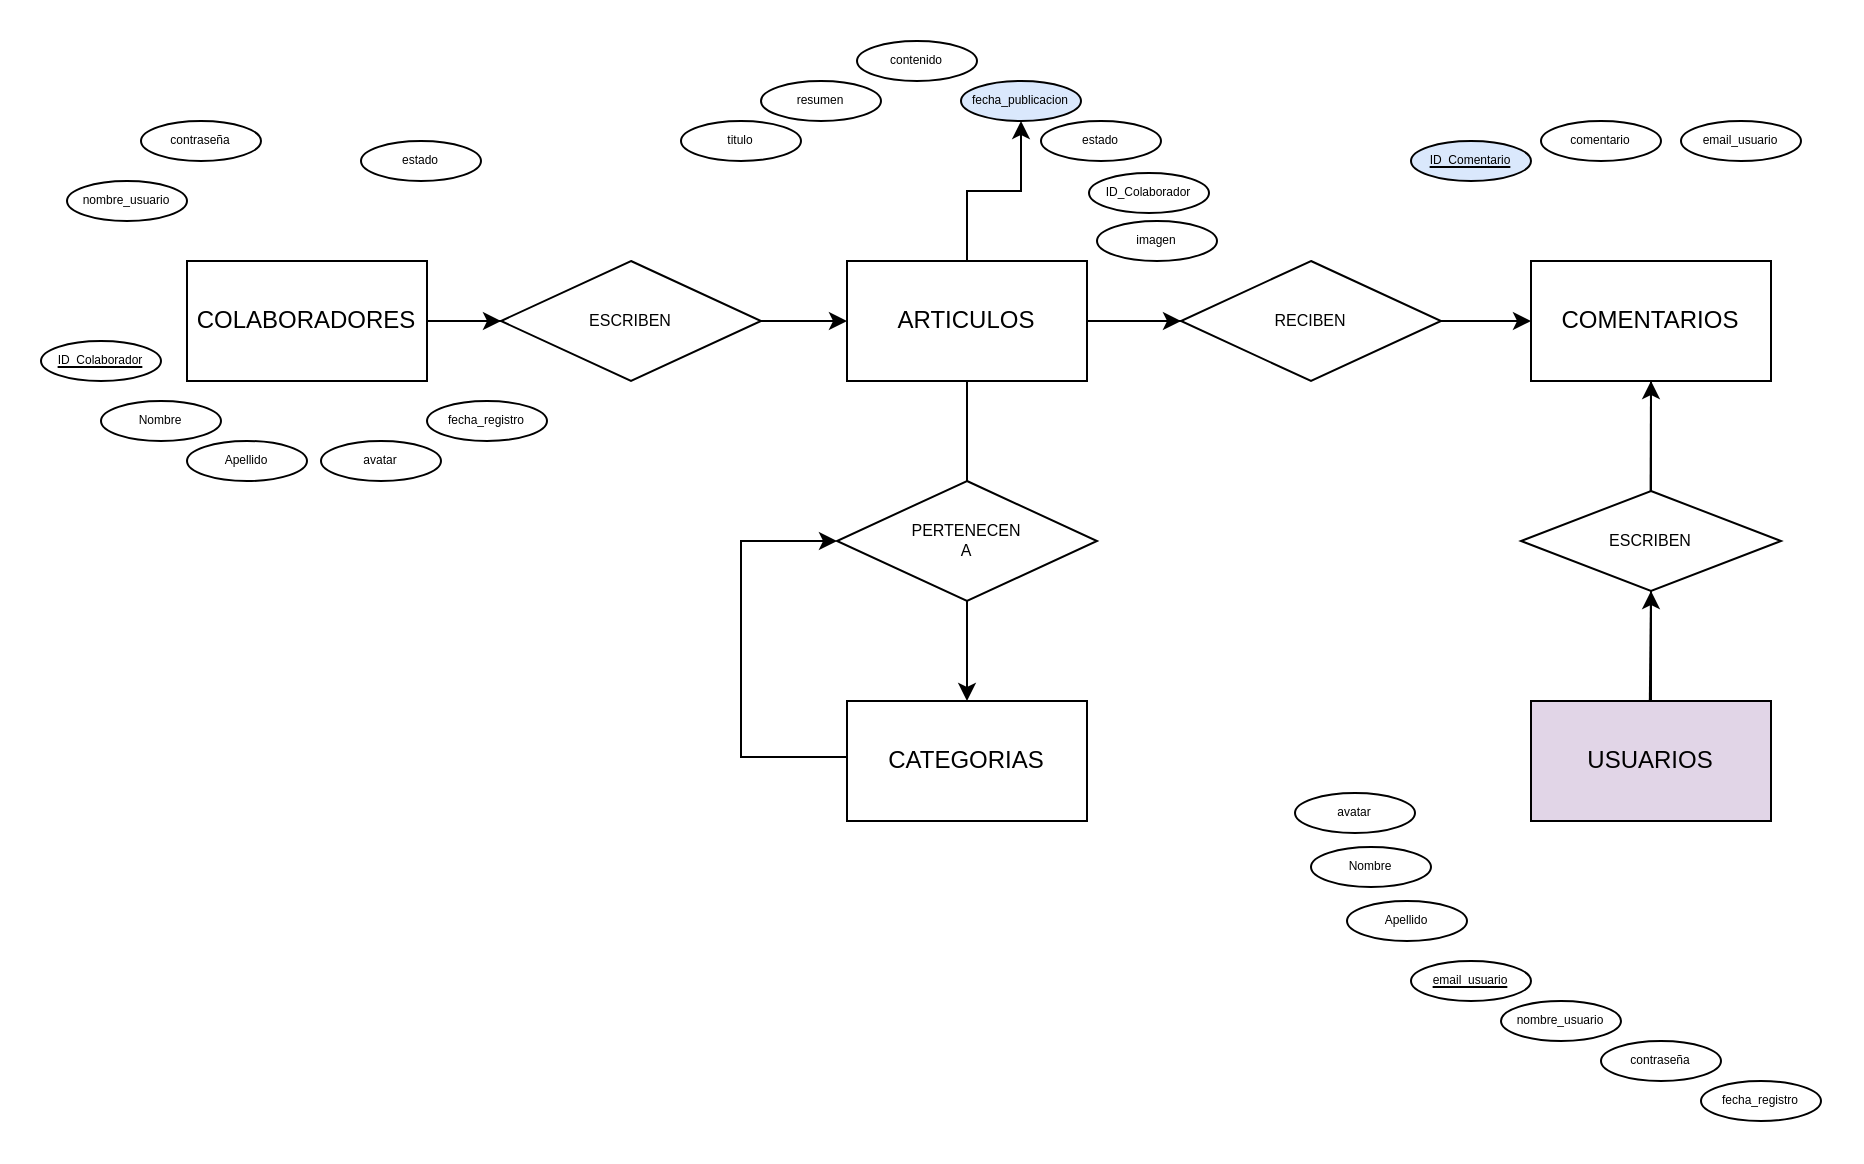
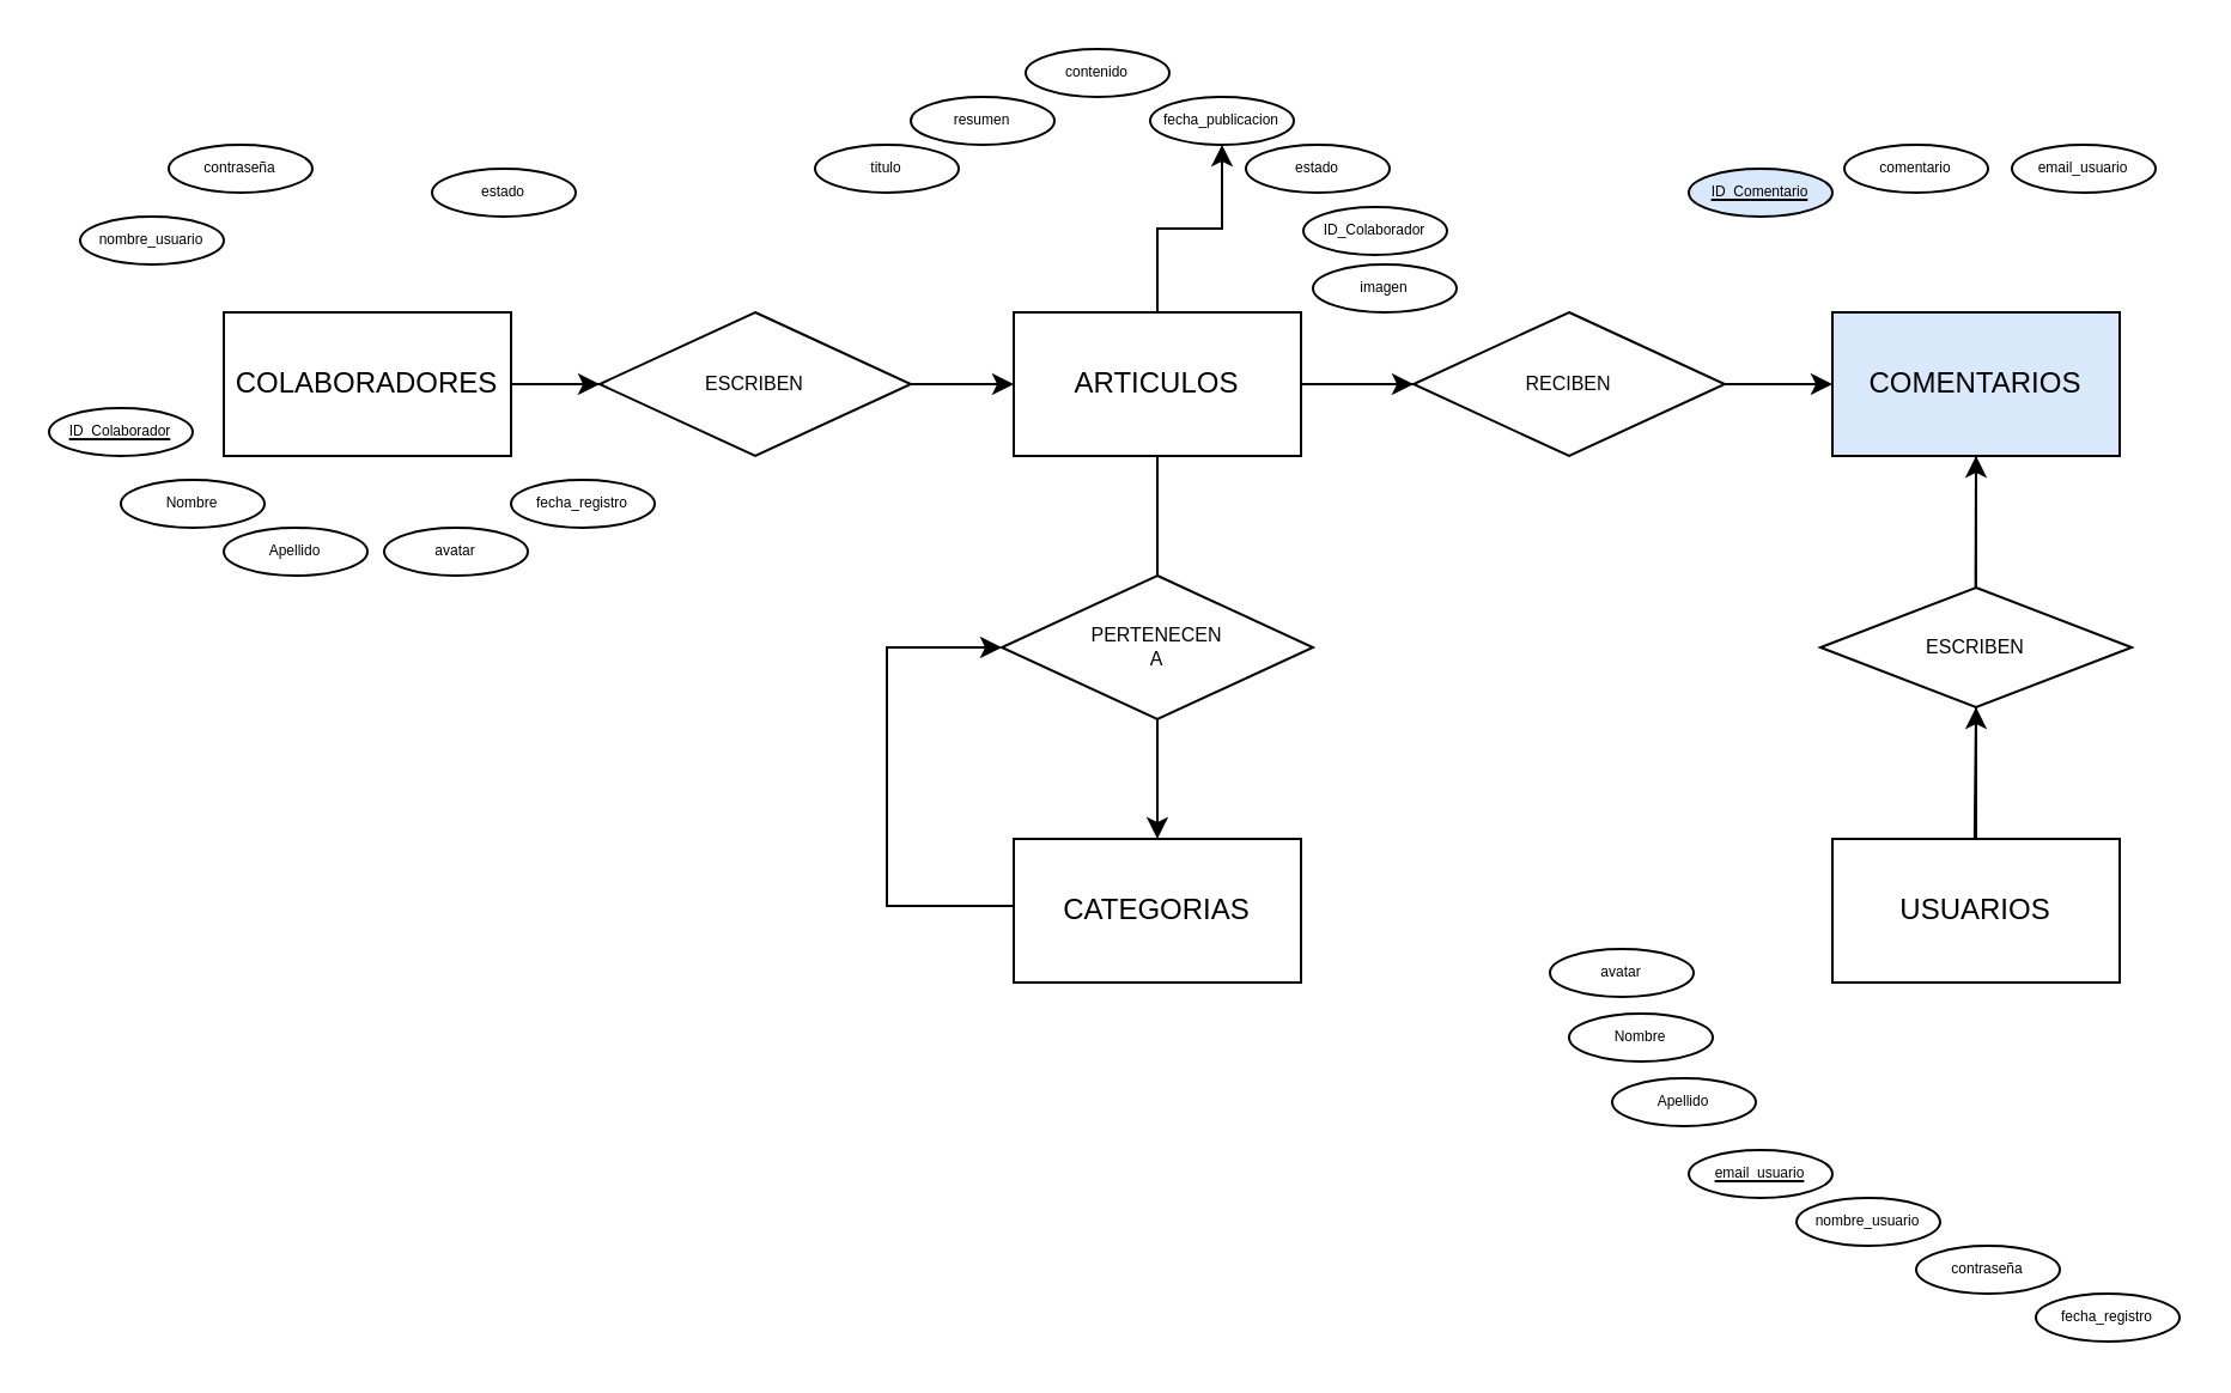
  <mxCell id="0" />
  <mxCell id="1" parent="0" />
  <mxCell id="2" value="" style="edgeStyle=orthogonalEdgeStyle;rounded=0;orthogonalLoop=1;jettySize=auto;html=1;" edge="1" parent="1" source="3" target="13"><mxGeometry relative="1" as="geometry" /></mxCell>
  <mxCell id="3" value="COLABORADORES" style="rounded=0;whiteSpace=wrap;html=1;" vertex="1" parent="1"><mxGeometry x="93" y="130" width="120" height="60" as="geometry" /></mxCell>
  <mxCell id="4" value="" style="edgeStyle=orthogonalEdgeStyle;rounded=0;orthogonalLoop=1;jettySize=auto;html=1;" edge="1" parent="1" source="6" target="15"><mxGeometry relative="1" as="geometry" /></mxCell>
  <mxCell id="5" value="" style="edgeStyle=orthogonalEdgeStyle;rounded=0;orthogonalLoop=1;jettySize=auto;html=1;" edge="1" parent="1" source="6" target="36"><mxGeometry relative="1" as="geometry" /></mxCell>
  <mxCell id="6" value="ARTICULOS" style="rounded=0;whiteSpace=wrap;html=1;" vertex="1" parent="1"><mxGeometry x="423" y="130" width="120" height="60" as="geometry" /></mxCell>
  <mxCell id="7" style="edgeStyle=orthogonalEdgeStyle;rounded=0;orthogonalLoop=1;jettySize=auto;html=1;exitX=0;exitY=0.25;exitDx=0;exitDy=0;entryX=0;entryY=0.5;entryDx=0;entryDy=0;" edge="1" parent="1" source="8" target="17"><mxGeometry relative="1" as="geometry"><Array as="points"><mxPoint x="370" y="378" /><mxPoint x="370" y="270" /></Array></mxGeometry></mxCell>
  <mxCell id="8" value="CATEGORIAS" style="rounded=0;whiteSpace=wrap;html=1;" vertex="1" parent="1"><mxGeometry x="423" y="350" width="120" height="60" as="geometry" /></mxCell>
- <mxCell id="9" value="COMENTARIOS" style="rounded=0;whiteSpace=wrap;html=1;" vertex="1" parent="1"><mxGeometry x="765" y="130" width="120" height="60" as="geometry" /></mxCell>
+ <mxCell id="9" value="COMENTARIOS" style="rounded=0;whiteSpace=wrap;html=1;fillColor=#dae8fc;" vertex="1" parent="1"><mxGeometry x="765" y="130" width="120" height="60" as="geometry" /></mxCell>
  <mxCell id="10" value="" style="edgeStyle=orthogonalEdgeStyle;rounded=0;orthogonalLoop=1;jettySize=auto;html=1;" edge="1" parent="1" source="11" target="19"><mxGeometry relative="1" as="geometry" /></mxCell>
- <mxCell id="11" value="USUARIOS" style="rounded=0;whiteSpace=wrap;html=1;fillColor=#e1d5e7;" vertex="1" parent="1"><mxGeometry x="765" y="350" width="120" height="60" as="geometry" /></mxCell>
+ <mxCell id="11" value="USUARIOS" style="rounded=0;whiteSpace=wrap;html=1;" vertex="1" parent="1"><mxGeometry x="765" y="350" width="120" height="60" as="geometry" /></mxCell>
  <mxCell id="12" value="" style="edgeStyle=orthogonalEdgeStyle;rounded=0;orthogonalLoop=1;jettySize=auto;html=1;" edge="1" parent="1" source="13" target="6"><mxGeometry relative="1" as="geometry" /></mxCell>
  <mxCell id="13" value="ESCRIBEN" style="rhombus;whiteSpace=wrap;html=1;fontSize=8;" vertex="1" parent="1"><mxGeometry x="250" y="130" width="130" height="60" as="geometry" /></mxCell>
  <mxCell id="14" value="" style="edgeStyle=orthogonalEdgeStyle;rounded=0;orthogonalLoop=1;jettySize=auto;html=1;" edge="1" parent="1" source="15" target="9"><mxGeometry relative="1" as="geometry" /></mxCell>
  <mxCell id="15" value="RECIBEN" style="rhombus;whiteSpace=wrap;html=1;fontSize=8;" vertex="1" parent="1"><mxGeometry x="590" y="130" width="130" height="60" as="geometry" /></mxCell>
  <mxCell id="16" value="" style="edgeStyle=orthogonalEdgeStyle;rounded=0;orthogonalLoop=1;jettySize=auto;html=1;" edge="1" parent="1" source="17" target="8"><mxGeometry relative="1" as="geometry" /></mxCell>
  <mxCell id="17" value="&lt;font style=&quot;font-size: 8px;&quot;&gt;PERTENECEN &lt;br style=&quot;font-size: 8px;&quot;&gt;A&lt;/font&gt;" style="rhombus;whiteSpace=wrap;html=1;fontSize=8;" vertex="1" parent="1"><mxGeometry x="418" y="240" width="130" height="60" as="geometry" /></mxCell>
  <mxCell id="18" value="" style="edgeStyle=orthogonalEdgeStyle;rounded=0;orthogonalLoop=1;jettySize=auto;html=1;" edge="1" parent="1" source="19" target="9"><mxGeometry relative="1" as="geometry" /></mxCell>
  <mxCell id="19" value="ESCRIBEN" style="rhombus;whiteSpace=wrap;html=1;fontSize=8;" vertex="1" parent="1"><mxGeometry x="760" y="245" width="130" height="50" as="geometry" /></mxCell>
  <mxCell id="20" value="" style="endArrow=none;html=1;rounded=0;entryX=0;entryY=0.5;entryDx=0;entryDy=0;" edge="1" parent="1" target="13"><mxGeometry width="50" height="50" relative="1" as="geometry"><mxPoint x="213" y="160" as="sourcePoint" /><mxPoint x="263" y="110" as="targetPoint" /></mxGeometry></mxCell>
  <mxCell id="21" value="" style="endArrow=none;html=1;rounded=0;entryX=0;entryY=0.5;entryDx=0;entryDy=0;exitX=1;exitY=0.5;exitDx=0;exitDy=0;" edge="1" parent="1" source="6" target="15"><mxGeometry width="50" height="50" relative="1" as="geometry"><mxPoint x="548" y="159.41" as="sourcePoint" /><mxPoint x="588" y="159.41" as="targetPoint" /></mxGeometry></mxCell>
  <mxCell id="22" value="" style="endArrow=none;html=1;rounded=0;exitX=0.5;exitY=0;exitDx=0;exitDy=0;" edge="1" parent="1" source="17"><mxGeometry width="50" height="50" relative="1" as="geometry"><mxPoint x="433" y="240" as="sourcePoint" /><mxPoint x="483" y="190" as="targetPoint" /></mxGeometry></mxCell>
  <mxCell id="23" value="" style="endArrow=none;html=1;rounded=0;exitX=0.5;exitY=0;exitDx=0;exitDy=0;entryX=0.5;entryY=1;entryDx=0;entryDy=0;" edge="1" parent="1" target="19"><mxGeometry width="50" height="50" relative="1" as="geometry"><mxPoint x="824.41" y="350" as="sourcePoint" /><mxPoint x="824.41" y="310" as="targetPoint" /></mxGeometry></mxCell>
  <mxCell id="24" value="" style="endArrow=none;html=1;rounded=0;entryX=0.5;entryY=1;entryDx=0;entryDy=0;" edge="1" parent="1" target="9"><mxGeometry width="50" height="50" relative="1" as="geometry"><mxPoint x="824.8" y="245" as="sourcePoint" /><mxPoint x="825.21" y="195" as="targetPoint" /></mxGeometry></mxCell>
  <mxCell id="25" value="ID_Colaborador" style="ellipse;whiteSpace=wrap;html=1;fontSize=6;fontStyle=4" vertex="1" parent="1"><mxGeometry x="20" y="170" width="60" height="20" as="geometry" /></mxCell>
  <mxCell id="26" value="Nombre" style="ellipse;whiteSpace=wrap;html=1;fontSize=6;fontStyle=0" vertex="1" parent="1"><mxGeometry x="50" y="200" width="60" height="20" as="geometry" /></mxCell>
  <mxCell id="27" value="Apellido" style="ellipse;whiteSpace=wrap;html=1;fontSize=6;fontStyle=0" vertex="1" parent="1"><mxGeometry x="93" y="220" width="60" height="20" as="geometry" /></mxCell>
  <mxCell id="28" value="nombre_usuario" style="ellipse;whiteSpace=wrap;html=1;fontSize=6;fontStyle=0" vertex="1" parent="1"><mxGeometry x="33" y="90" width="60" height="20" as="geometry" /></mxCell>
  <mxCell id="29" value="contraseña" style="ellipse;whiteSpace=wrap;html=1;fontSize=6;fontStyle=0" vertex="1" parent="1"><mxGeometry x="70" y="60" width="60" height="20" as="geometry" /></mxCell>
  <mxCell id="30" value="estado" style="ellipse;whiteSpace=wrap;html=1;fontSize=6;fontStyle=0" vertex="1" parent="1"><mxGeometry x="180" y="70" width="60" height="20" as="geometry" /></mxCell>
  <mxCell id="31" value="fecha_registro" style="ellipse;whiteSpace=wrap;html=1;fontSize=6;fontStyle=0" vertex="1" parent="1"><mxGeometry x="213" y="200" width="60" height="20" as="geometry" /></mxCell>
  <mxCell id="32" value="avatar" style="ellipse;whiteSpace=wrap;html=1;fontSize=6;fontStyle=0" vertex="1" parent="1"><mxGeometry x="160" y="220" width="60" height="20" as="geometry" /></mxCell>
  <mxCell id="33" value="titulo" style="ellipse;whiteSpace=wrap;html=1;fontSize=6;fontStyle=0" vertex="1" parent="1"><mxGeometry x="340" y="60" width="60" height="20" as="geometry" /></mxCell>
  <mxCell id="34" value="resumen" style="ellipse;whiteSpace=wrap;html=1;fontSize=6;fontStyle=0" vertex="1" parent="1"><mxGeometry x="380" y="40" width="60" height="20" as="geometry" /></mxCell>
  <mxCell id="35" value="contenido" style="ellipse;whiteSpace=wrap;html=1;fontSize=6;fontStyle=0" vertex="1" parent="1"><mxGeometry x="428" y="20" width="60" height="20" as="geometry" /></mxCell>
- <mxCell id="36" value="fecha_publicacion" style="ellipse;whiteSpace=wrap;html=1;fontSize=6;fontStyle=0;fillColor=#dae8fc;" vertex="1" parent="1"><mxGeometry x="480" y="40" width="60" height="20" as="geometry" /></mxCell>
+ <mxCell id="36" value="fecha_publicacion" style="ellipse;whiteSpace=wrap;html=1;fontSize=6;fontStyle=0" vertex="1" parent="1"><mxGeometry x="480" y="40" width="60" height="20" as="geometry" /></mxCell>
  <mxCell id="37" value="estado" style="ellipse;whiteSpace=wrap;html=1;fontSize=6;fontStyle=0" vertex="1" parent="1"><mxGeometry x="520" y="60" width="60" height="20" as="geometry" /></mxCell>
  <mxCell id="38" value="ID_Colaborador" style="ellipse;whiteSpace=wrap;html=1;fontSize=6;fontStyle=0" vertex="1" parent="1"><mxGeometry x="544" y="86" width="60" height="20" as="geometry" /></mxCell>
  <mxCell id="39" value="imagen" style="ellipse;whiteSpace=wrap;html=1;fontSize=6;fontStyle=0" vertex="1" parent="1"><mxGeometry x="548" y="110" width="60" height="20" as="geometry" /></mxCell>
  <mxCell id="40" value="ID_Comentario" style="ellipse;whiteSpace=wrap;html=1;fontSize=6;fontStyle=4;fillColor=#dae8fc;" vertex="1" parent="1"><mxGeometry x="705" y="70" width="60" height="20" as="geometry" /></mxCell>
  <mxCell id="41" value="comentario" style="ellipse;whiteSpace=wrap;html=1;fontSize=6;fontStyle=0" vertex="1" parent="1"><mxGeometry x="770" y="60" width="60" height="20" as="geometry" /></mxCell>
  <mxCell id="42" value="email_usuario" style="ellipse;whiteSpace=wrap;html=1;fontSize=6;fontStyle=0" vertex="1" parent="1"><mxGeometry x="840" y="60" width="60" height="20" as="geometry" /></mxCell>
  <mxCell id="43" value="Nombre" style="ellipse;whiteSpace=wrap;html=1;fontSize=6;fontStyle=0" vertex="1" parent="1"><mxGeometry x="655" y="423" width="60" height="20" as="geometry" /></mxCell>
  <mxCell id="44" value="Apellido" style="ellipse;whiteSpace=wrap;html=1;fontSize=6;fontStyle=0" vertex="1" parent="1"><mxGeometry x="673" y="450" width="60" height="20" as="geometry" /></mxCell>
  <mxCell id="45" value="nombre_usuario" style="ellipse;whiteSpace=wrap;html=1;fontSize=6;fontStyle=0" vertex="1" parent="1"><mxGeometry x="750" y="500" width="60" height="20" as="geometry" /></mxCell>
  <mxCell id="46" value="contraseña" style="ellipse;whiteSpace=wrap;html=1;fontSize=6;fontStyle=0" vertex="1" parent="1"><mxGeometry x="800" y="520" width="60" height="20" as="geometry" /></mxCell>
  <mxCell id="47" value="email_usuario" style="ellipse;whiteSpace=wrap;html=1;fontSize=6;fontStyle=4" vertex="1" parent="1"><mxGeometry x="705" y="480" width="60" height="20" as="geometry" /></mxCell>
  <mxCell id="48" value="fecha_registro" style="ellipse;whiteSpace=wrap;html=1;fontSize=6;fontStyle=0" vertex="1" parent="1"><mxGeometry x="850" y="540" width="60" height="20" as="geometry" /></mxCell>
  <mxCell id="49" value="avatar" style="ellipse;whiteSpace=wrap;html=1;fontSize=6;fontStyle=0" vertex="1" parent="1"><mxGeometry x="647" y="396" width="60" height="20" as="geometry" /></mxCell>
